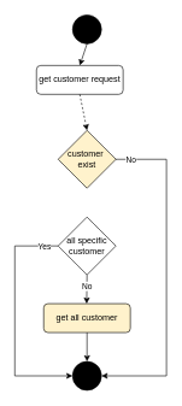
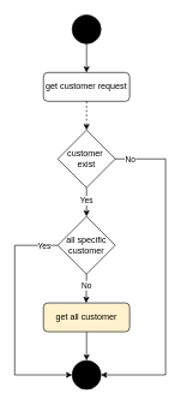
  <mxCell id="0" />
  <mxCell id="1" parent="0" />
  <mxCell id="2" value="" style="ellipse;whiteSpace=wrap;html=1;aspect=fixed;fillColor=#000000;" parent="1" vertex="1"><mxGeometry x="100" y="20" width="40" height="40" as="geometry" /></mxCell>
- <mxCell id="3" value="get customer request" style="rounded=1;whiteSpace=wrap;html=1;" parent="1" vertex="1"><mxGeometry x="50" y="90" width="120" height="40" as="geometry" /></mxCell>
+ <mxCell id="3" value="get customer request" style="rounded=1;whiteSpace=wrap;html=1;" parent="1" vertex="1"><mxGeometry x="60" y="100" width="120" height="40" as="geometry" /></mxCell>
  <mxCell id="4" style="edgeStyle=orthogonalEdgeStyle;rounded=0;orthogonalLoop=1;jettySize=auto;html=1;entryX=1;entryY=0.5;entryDx=0;entryDy=0;" parent="1" target="16" edge="1"><mxGeometry relative="1" as="geometry"><mxPoint x="140" y="560" as="targetPoint" /><mxPoint x="150" y="220" as="sourcePoint" /><Array as="points"><mxPoint x="230" y="220" /><mxPoint x="230" y="520" /></Array></mxGeometry></mxCell>
  <mxCell id="5" value="No" style="edgeLabel;html=1;align=center;verticalAlign=middle;resizable=0;points=[];" parent="4" vertex="1" connectable="0"><mxGeometry x="-0.852" relative="1" as="geometry"><mxPoint x="-4.76" as="offset" /></mxGeometry></mxCell>
- <mxCell id="6" value="customer&amp;nbsp; exist" style="rhombus;whiteSpace=wrap;html=1;fillColor=#fff2cc;" parent="1" vertex="1"><mxGeometry x="80" y="180" width="80" height="80" as="geometry" /></mxCell>
+ <mxCell id="6" value="customer&amp;nbsp; exist" style="rhombus;whiteSpace=wrap;html=1;" parent="1" vertex="1"><mxGeometry x="80" y="180" width="80" height="80" as="geometry" /></mxCell>
  <mxCell id="7" style="edgeStyle=orthogonalEdgeStyle;rounded=0;orthogonalLoop=1;jettySize=auto;html=1;entryX=0;entryY=0.5;entryDx=0;entryDy=0;exitX=0;exitY=0.5;exitDx=0;exitDy=0;" parent="1" source="9" target="16" edge="1"><mxGeometry relative="1" as="geometry"><mxPoint x="140" y="560" as="targetPoint" /><Array as="points"><mxPoint x="20" y="340" /><mxPoint x="20" y="520" /></Array></mxGeometry></mxCell>
  <mxCell id="8" value="Yes" style="edgeLabel;html=1;align=center;verticalAlign=middle;resizable=0;points=[];" parent="7" vertex="1" connectable="0"><mxGeometry x="-0.885" y="-2" relative="1" as="geometry"><mxPoint x="-2.0" y="2" as="offset" /></mxGeometry></mxCell>
  <mxCell id="9" value="all specific customer" style="rhombus;whiteSpace=wrap;html=1;" parent="1" vertex="1"><mxGeometry x="80" y="300" width="80" height="80" as="geometry" /></mxCell>
  <mxCell id="10" value="" style="endArrow=classic;html=1;exitX=0.5;exitY=1;exitDx=0;exitDy=0;entryX=0.5;entryY=0;entryDx=0;entryDy=0;" parent="1" source="2" target="3" edge="1"><mxGeometry width="50" height="50" relative="1" as="geometry"><mxPoint x="90" y="290" as="sourcePoint" /><mxPoint x="119" y="90" as="targetPoint" /></mxGeometry></mxCell>
  <mxCell id="11" value="" style="endArrow=classic;html=1;entryX=0.5;entryY=0;entryDx=0;entryDy=0;exitX=0.5;exitY=1;exitDx=0;exitDy=0;dashed=1;" parent="1" source="3" target="6" edge="1"><mxGeometry width="50" height="50" relative="1" as="geometry"><mxPoint x="130" y="150" as="sourcePoint" /><mxPoint x="140" y="150" as="targetPoint" /></mxGeometry></mxCell>
+ <mxCell id="12" value="" style="endArrow=classic;html=1;entryX=0.5;entryY=0;entryDx=0;entryDy=0;exitX=0.5;exitY=1;exitDx=0;exitDy=0;" parent="1" source="6" target="9" edge="1"><mxGeometry width="50" height="50" relative="1" as="geometry"><mxPoint x="120" y="260" as="sourcePoint" /><mxPoint x="139" y="300" as="targetPoint" /></mxGeometry></mxCell>
+ <mxCell id="13" value="Yes" style="edgeLabel;html=1;align=center;verticalAlign=middle;resizable=0;points=[];" parent="12" vertex="1" connectable="0"><mxGeometry x="-0.152" relative="1" as="geometry"><mxPoint x="-0.21" as="offset" /></mxGeometry></mxCell>
  <mxCell id="14" value="" style="endArrow=classic;html=1;exitX=0.5;exitY=1;exitDx=0;exitDy=0;entryX=0.5;entryY=0;entryDx=0;entryDy=0;" parent="1" source="9" edge="1"><mxGeometry width="50" height="50" relative="1" as="geometry"><mxPoint x="360" y="360" as="sourcePoint" /><mxPoint x="119.5" y="420" as="targetPoint" /></mxGeometry></mxCell>
  <mxCell id="15" value="No" style="edgeLabel;html=1;align=center;verticalAlign=middle;resizable=0;points=[];" parent="14" vertex="1" connectable="0"><mxGeometry x="-0.202" relative="1" as="geometry"><mxPoint as="offset" /></mxGeometry></mxCell>
  <mxCell id="16" value="" style="ellipse;whiteSpace=wrap;html=1;aspect=fixed;fillColor=#000000;" parent="1" vertex="1"><mxGeometry x="100" y="500" width="40" height="40" as="geometry" /></mxCell>
  <mxCell id="17" style="edgeStyle=orthogonalEdgeStyle;rounded=0;orthogonalLoop=1;jettySize=auto;html=1;entryX=0.5;entryY=0;entryDx=0;entryDy=0;" parent="1" source="18" target="16" edge="1"><mxGeometry relative="1" as="geometry" /></mxCell>
  <mxCell id="18" value="get all customer" style="rounded=1;whiteSpace=wrap;html=1;fillColor=#fff2cc;" parent="1" vertex="1"><mxGeometry x="60" y="420" width="120" height="40" as="geometry" /></mxCell>
